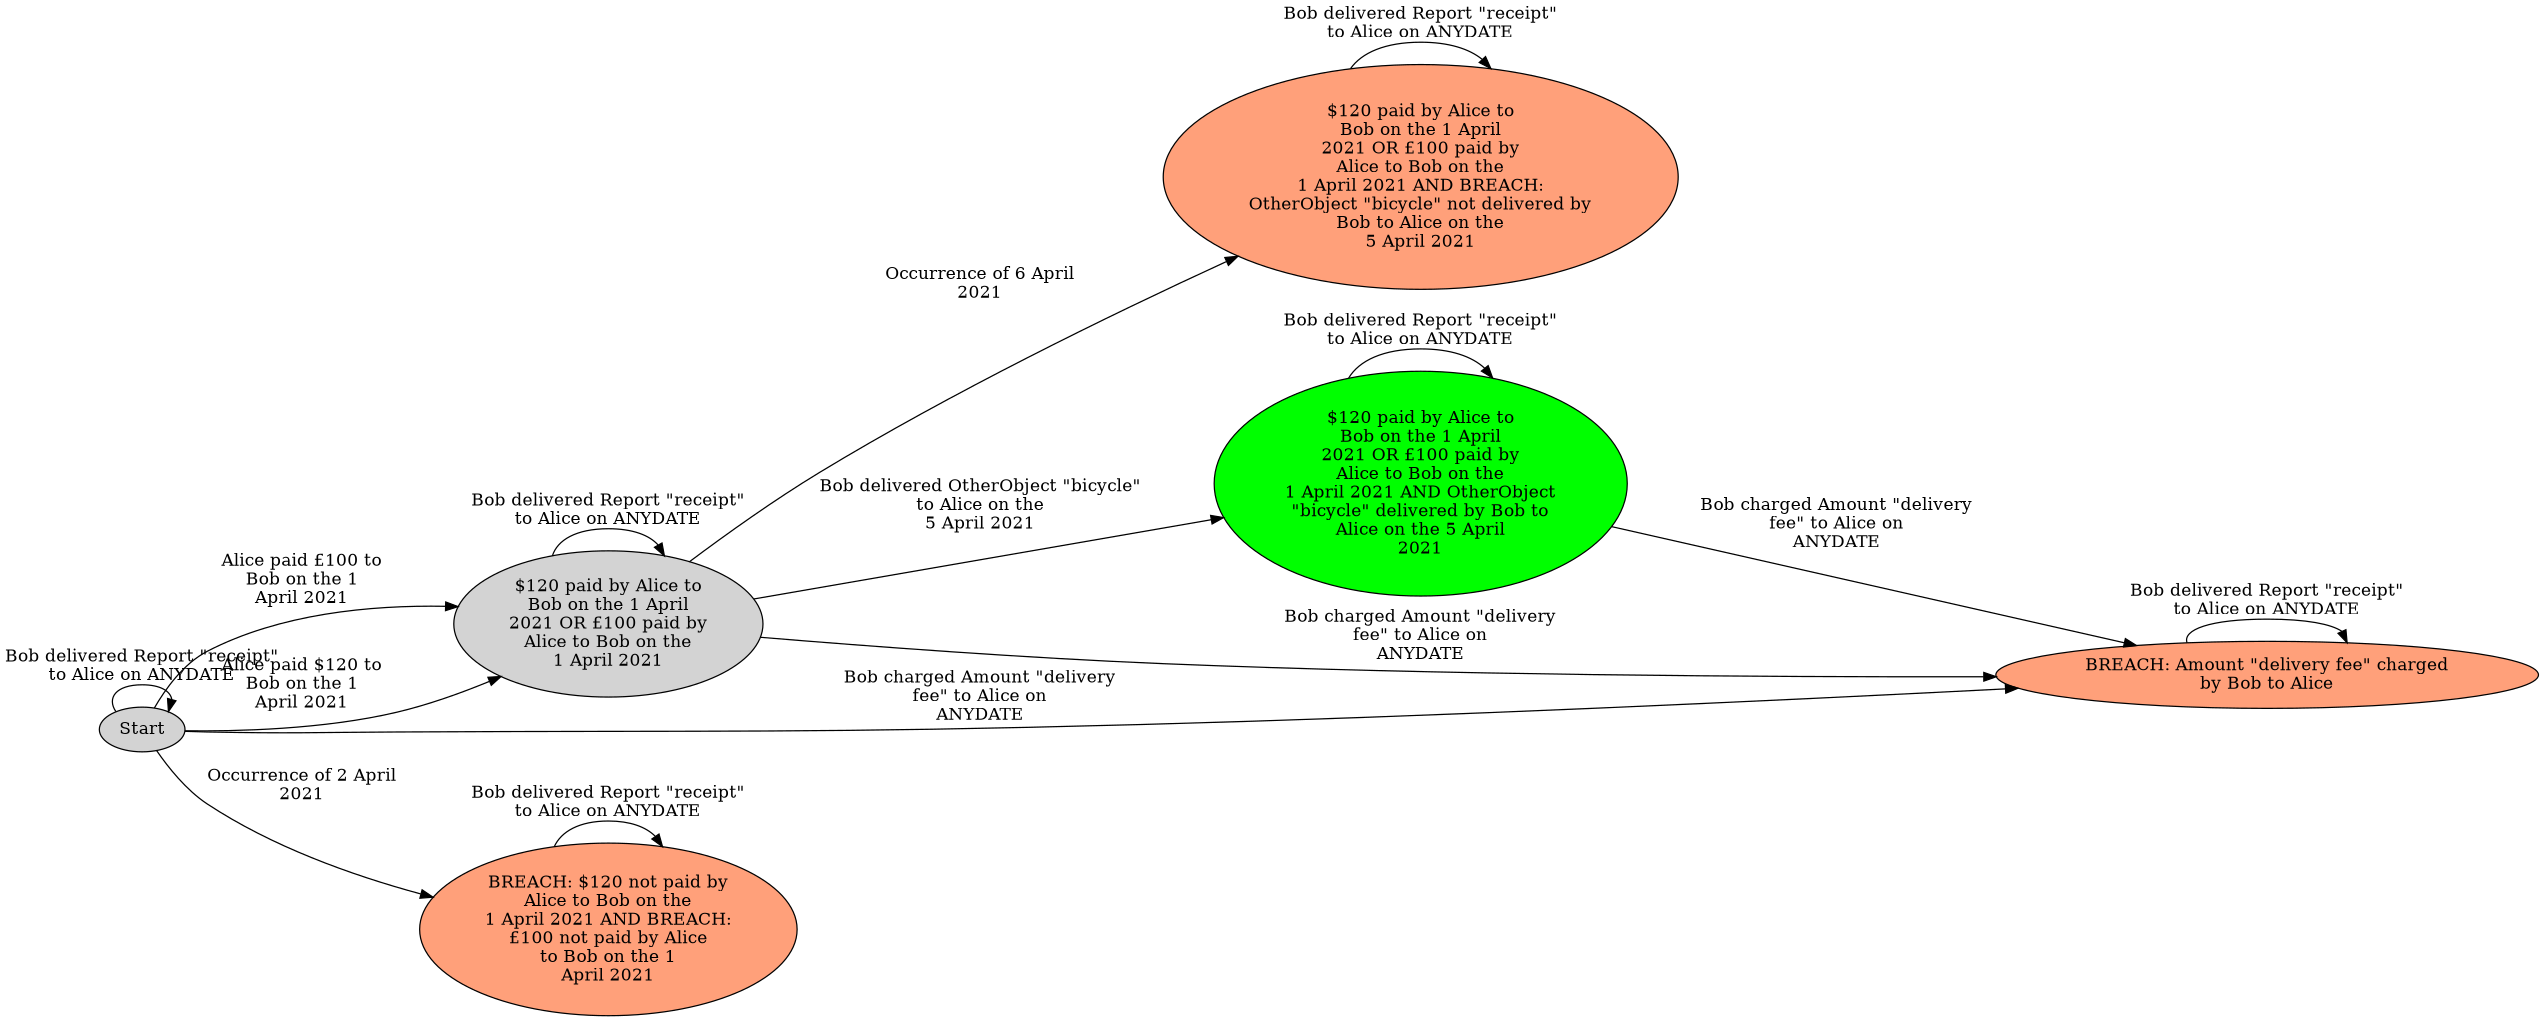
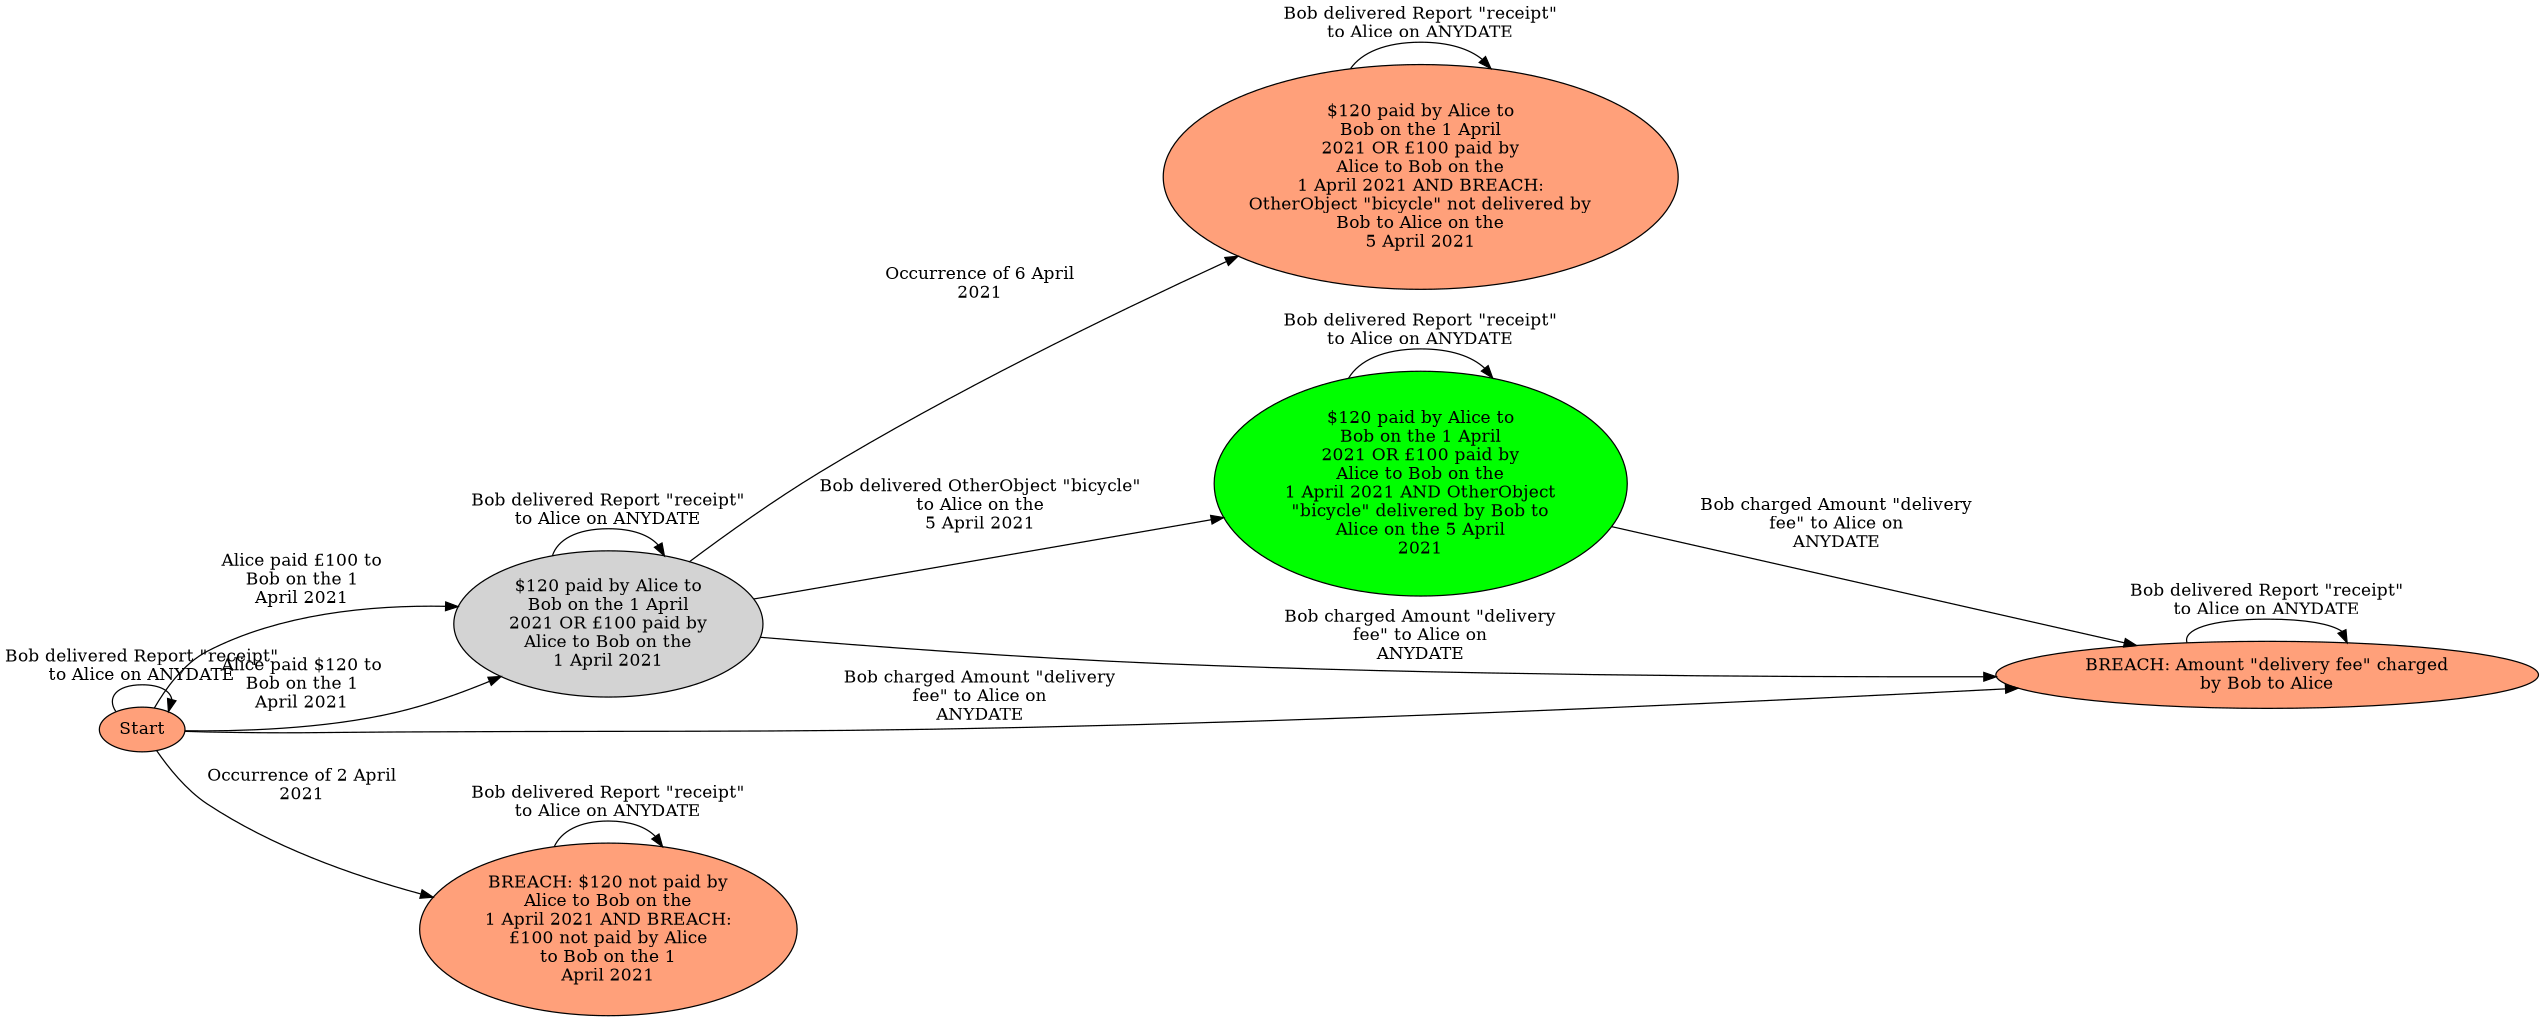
  digraph {
    rankdir=LR
    node [fillcolor=lightsalmon style=filled]
    n1 [fillcolor=lightgray label="$120 paid by Alice to\nBob on the 1 April\n2021 OR £100 paid by\nAlice to Bob on the\n1 April 2021"]
    n2 [label="$120 paid by Alice to\nBob on the 1 April\n2021 OR £100 paid by\nAlice to Bob on the\n1 April 2021 AND BREACH:\nOtherObject \"bicycle\" not delivered by\nBob to Alice on the\n5 April 2021"]
    n3 [fillcolor=green label="$120 paid by Alice to\nBob on the 1 April\n2021 OR £100 paid by\nAlice to Bob on the\n1 April 2021 AND OtherObject\n\"bicycle\" delivered by Bob to\nAlice on the 5 April\n2021"]
    n4 [label="BREACH: Amount \"delivery fee\" charged\nby Bob to Alice"]
    n5 [label="BREACH: $120 not paid by\nAlice to Bob on the\n1 April 2021 AND BREACH:\n£100 not paid by Alice\nto Bob on the 1\nApril 2021"]
-   n6 [fillcolor=lightgray label=Start]
+   n6 [label=Start]
    n1 -> n1 [label="Bob delivered Report \"receipt\"\nto Alice on ANYDATE"]
    n1 -> n2 [label="Occurrence of 6 April\n2021"]
    n1 -> n3 [label="Bob delivered OtherObject \"bicycle\"\nto Alice on the\n5 April 2021"]
    n1 -> n4 [label="Bob charged Amount \"delivery\nfee\" to Alice on\nANYDATE"]
    n2 -> n2 [label="Bob delivered Report \"receipt\"\nto Alice on ANYDATE"]
    n3 -> n3 [label="Bob delivered Report \"receipt\"\nto Alice on ANYDATE"]
    n3 -> n4 [label="Bob charged Amount \"delivery\nfee\" to Alice on\nANYDATE"]
    n4 -> n4 [label="Bob delivered Report \"receipt\"\nto Alice on ANYDATE"]
    n5 -> n5 [label="Bob delivered Report \"receipt\"\nto Alice on ANYDATE"]
    n6 -> n1 [label="Alice paid £100 to\nBob on the 1\nApril 2021"]
    n6 -> n1 [label="Alice paid $120 to\nBob on the 1\nApril 2021"]
    n6 -> n4 [label="Bob charged Amount \"delivery\nfee\" to Alice on\nANYDATE"]
    n6 -> n5 [label="Occurrence of 2 April\n2021"]
    n6 -> n6 [label="Bob delivered Report \"receipt\"\nto Alice on ANYDATE"]
  }
